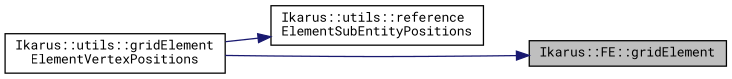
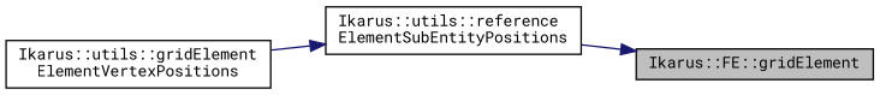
  digraph {
    fontname="Roboto Mono"
    rankdir=RL
    node [color=black fillcolor=white fontname="Roboto Mono" fontsize=10 shape=record style=filled]
    edge [color=midnightblue dir=back fontname="Roboto Mono" fontsize=10 labelfontname=Helvetica labelfontsize=10 style=solid]
    n1 [fillcolor=grey75 fontcolor=black height=0.2 label="Ikarus::FE::gridElement" width=0.4]
    n2 [height=0.2 label="Ikarus::utils::reference\lElementSubEntityPositions" width=0.4]
    n3 [height=0.2 label="Ikarus::utils::gridElement\lElementVertexPositions" width=0.4]
-   n1 -> n3
+   n1 -> n2
    n2 -> n3
  }
